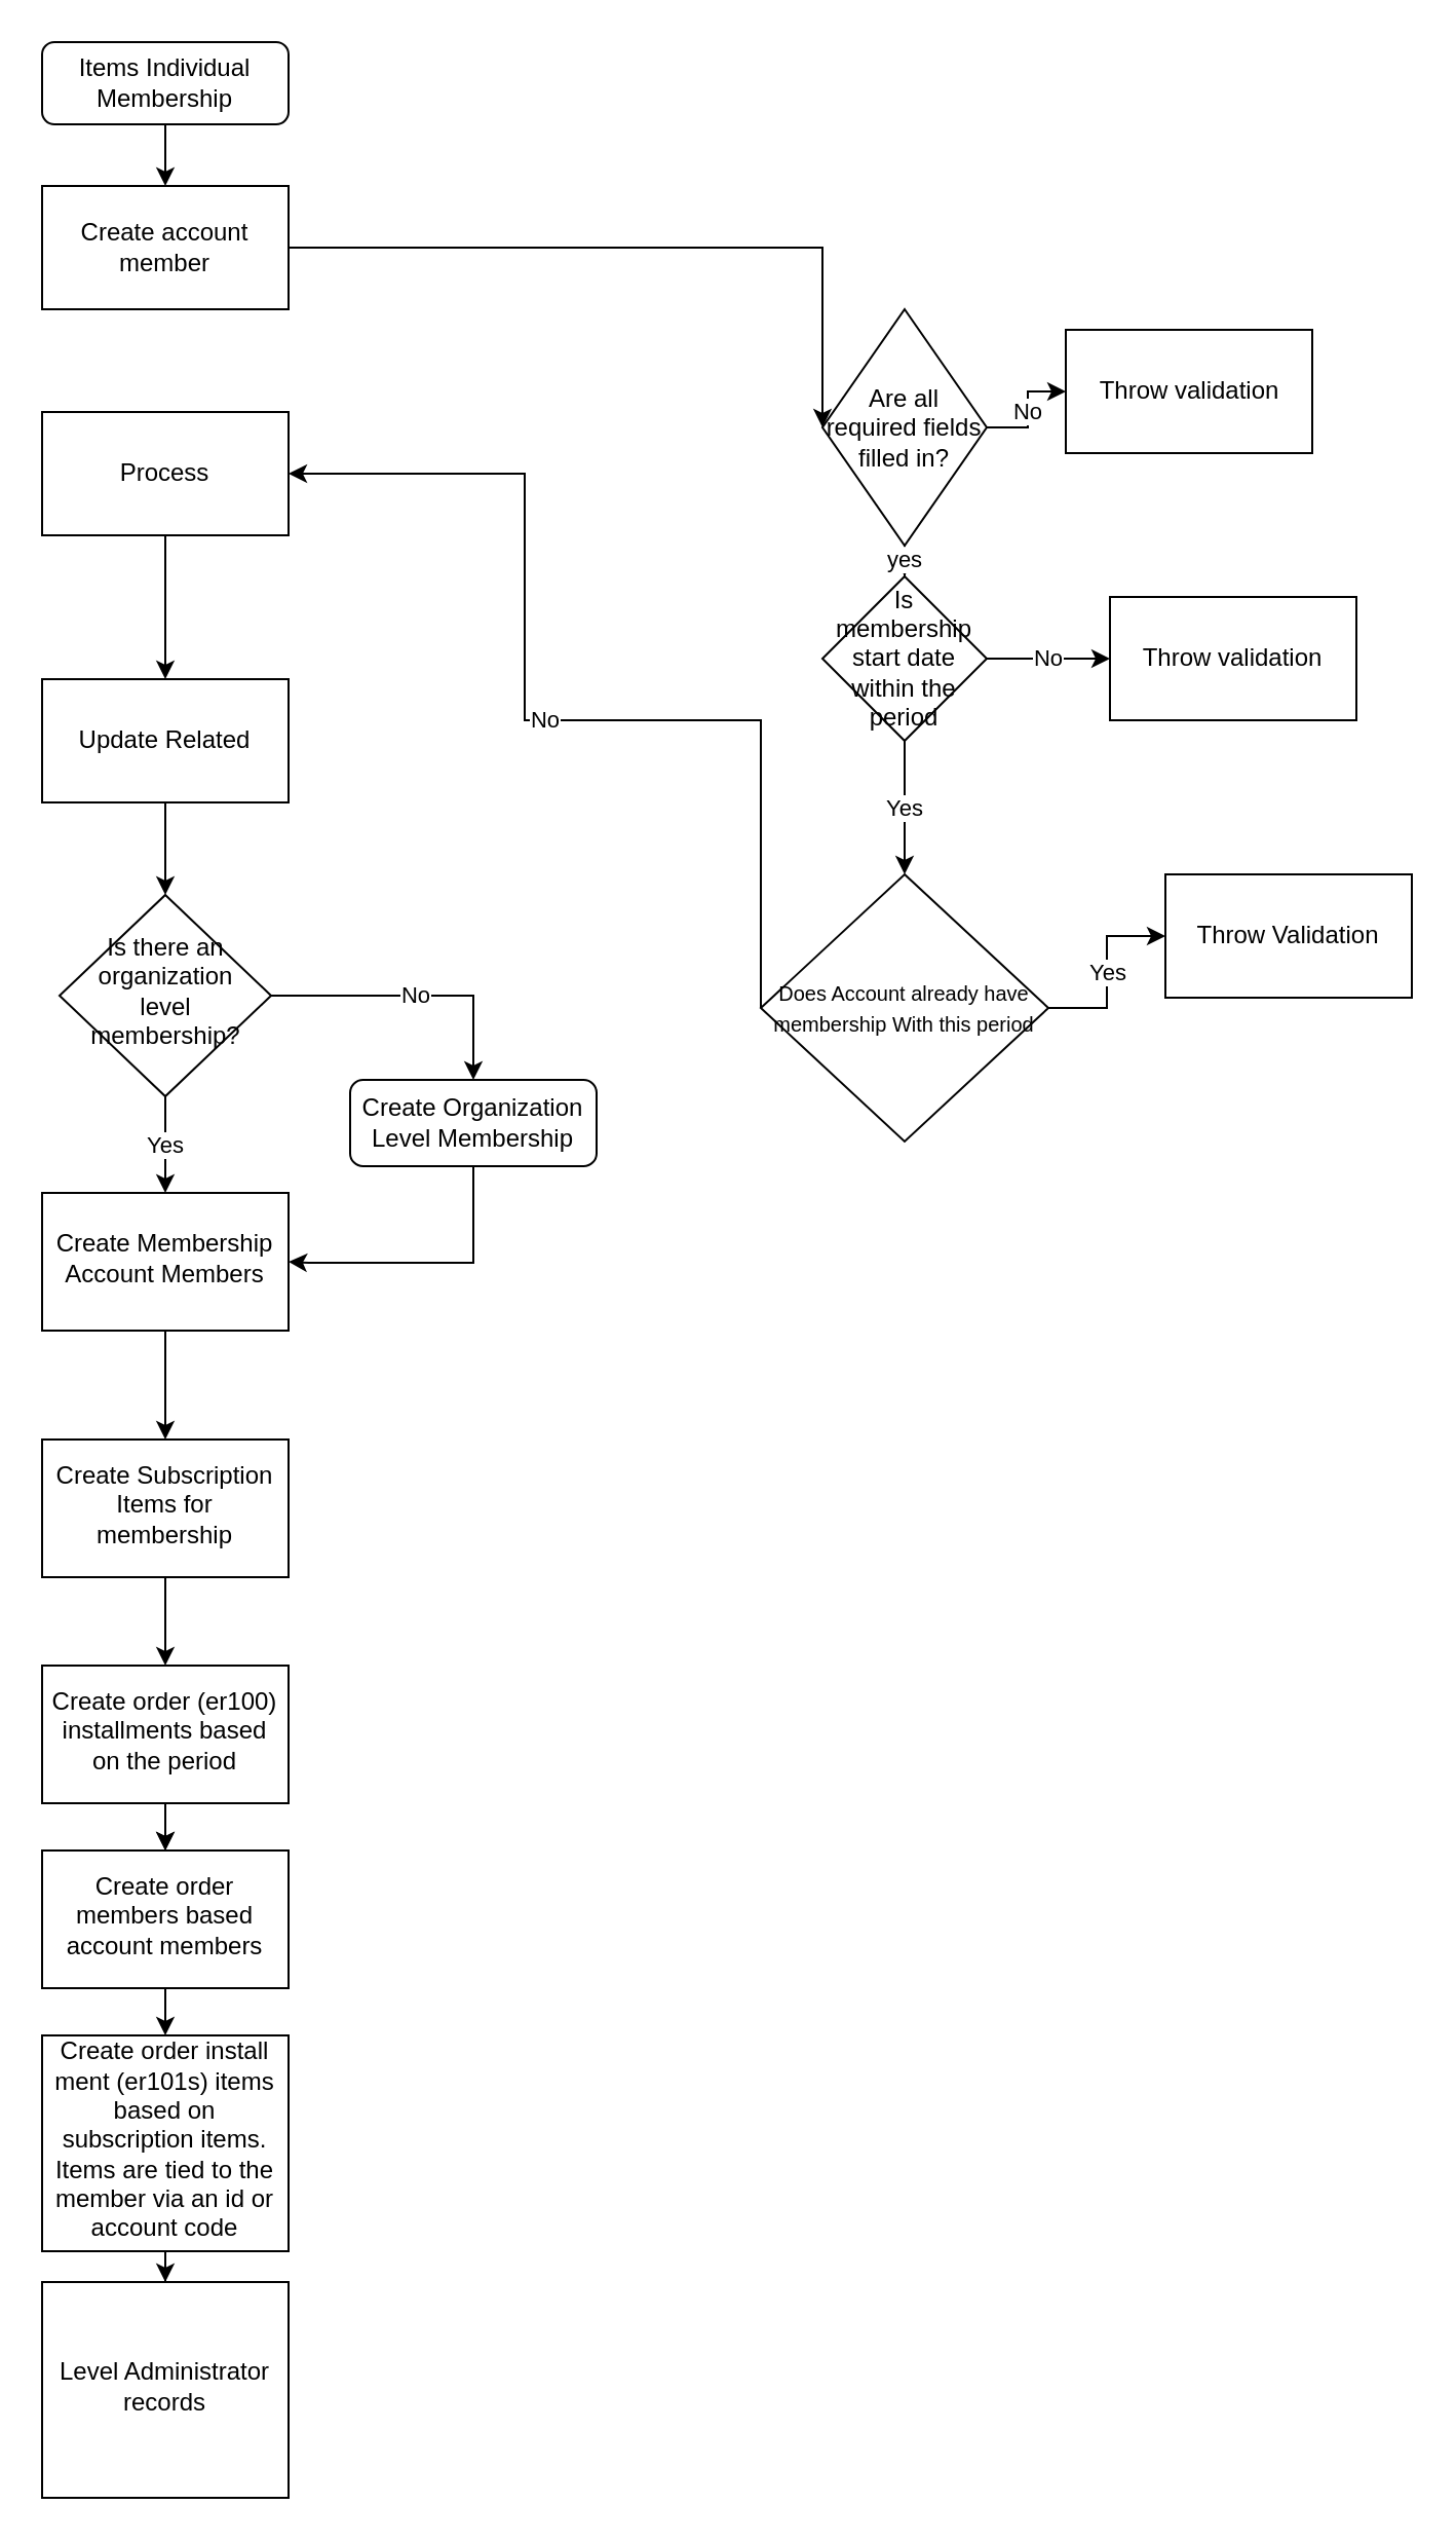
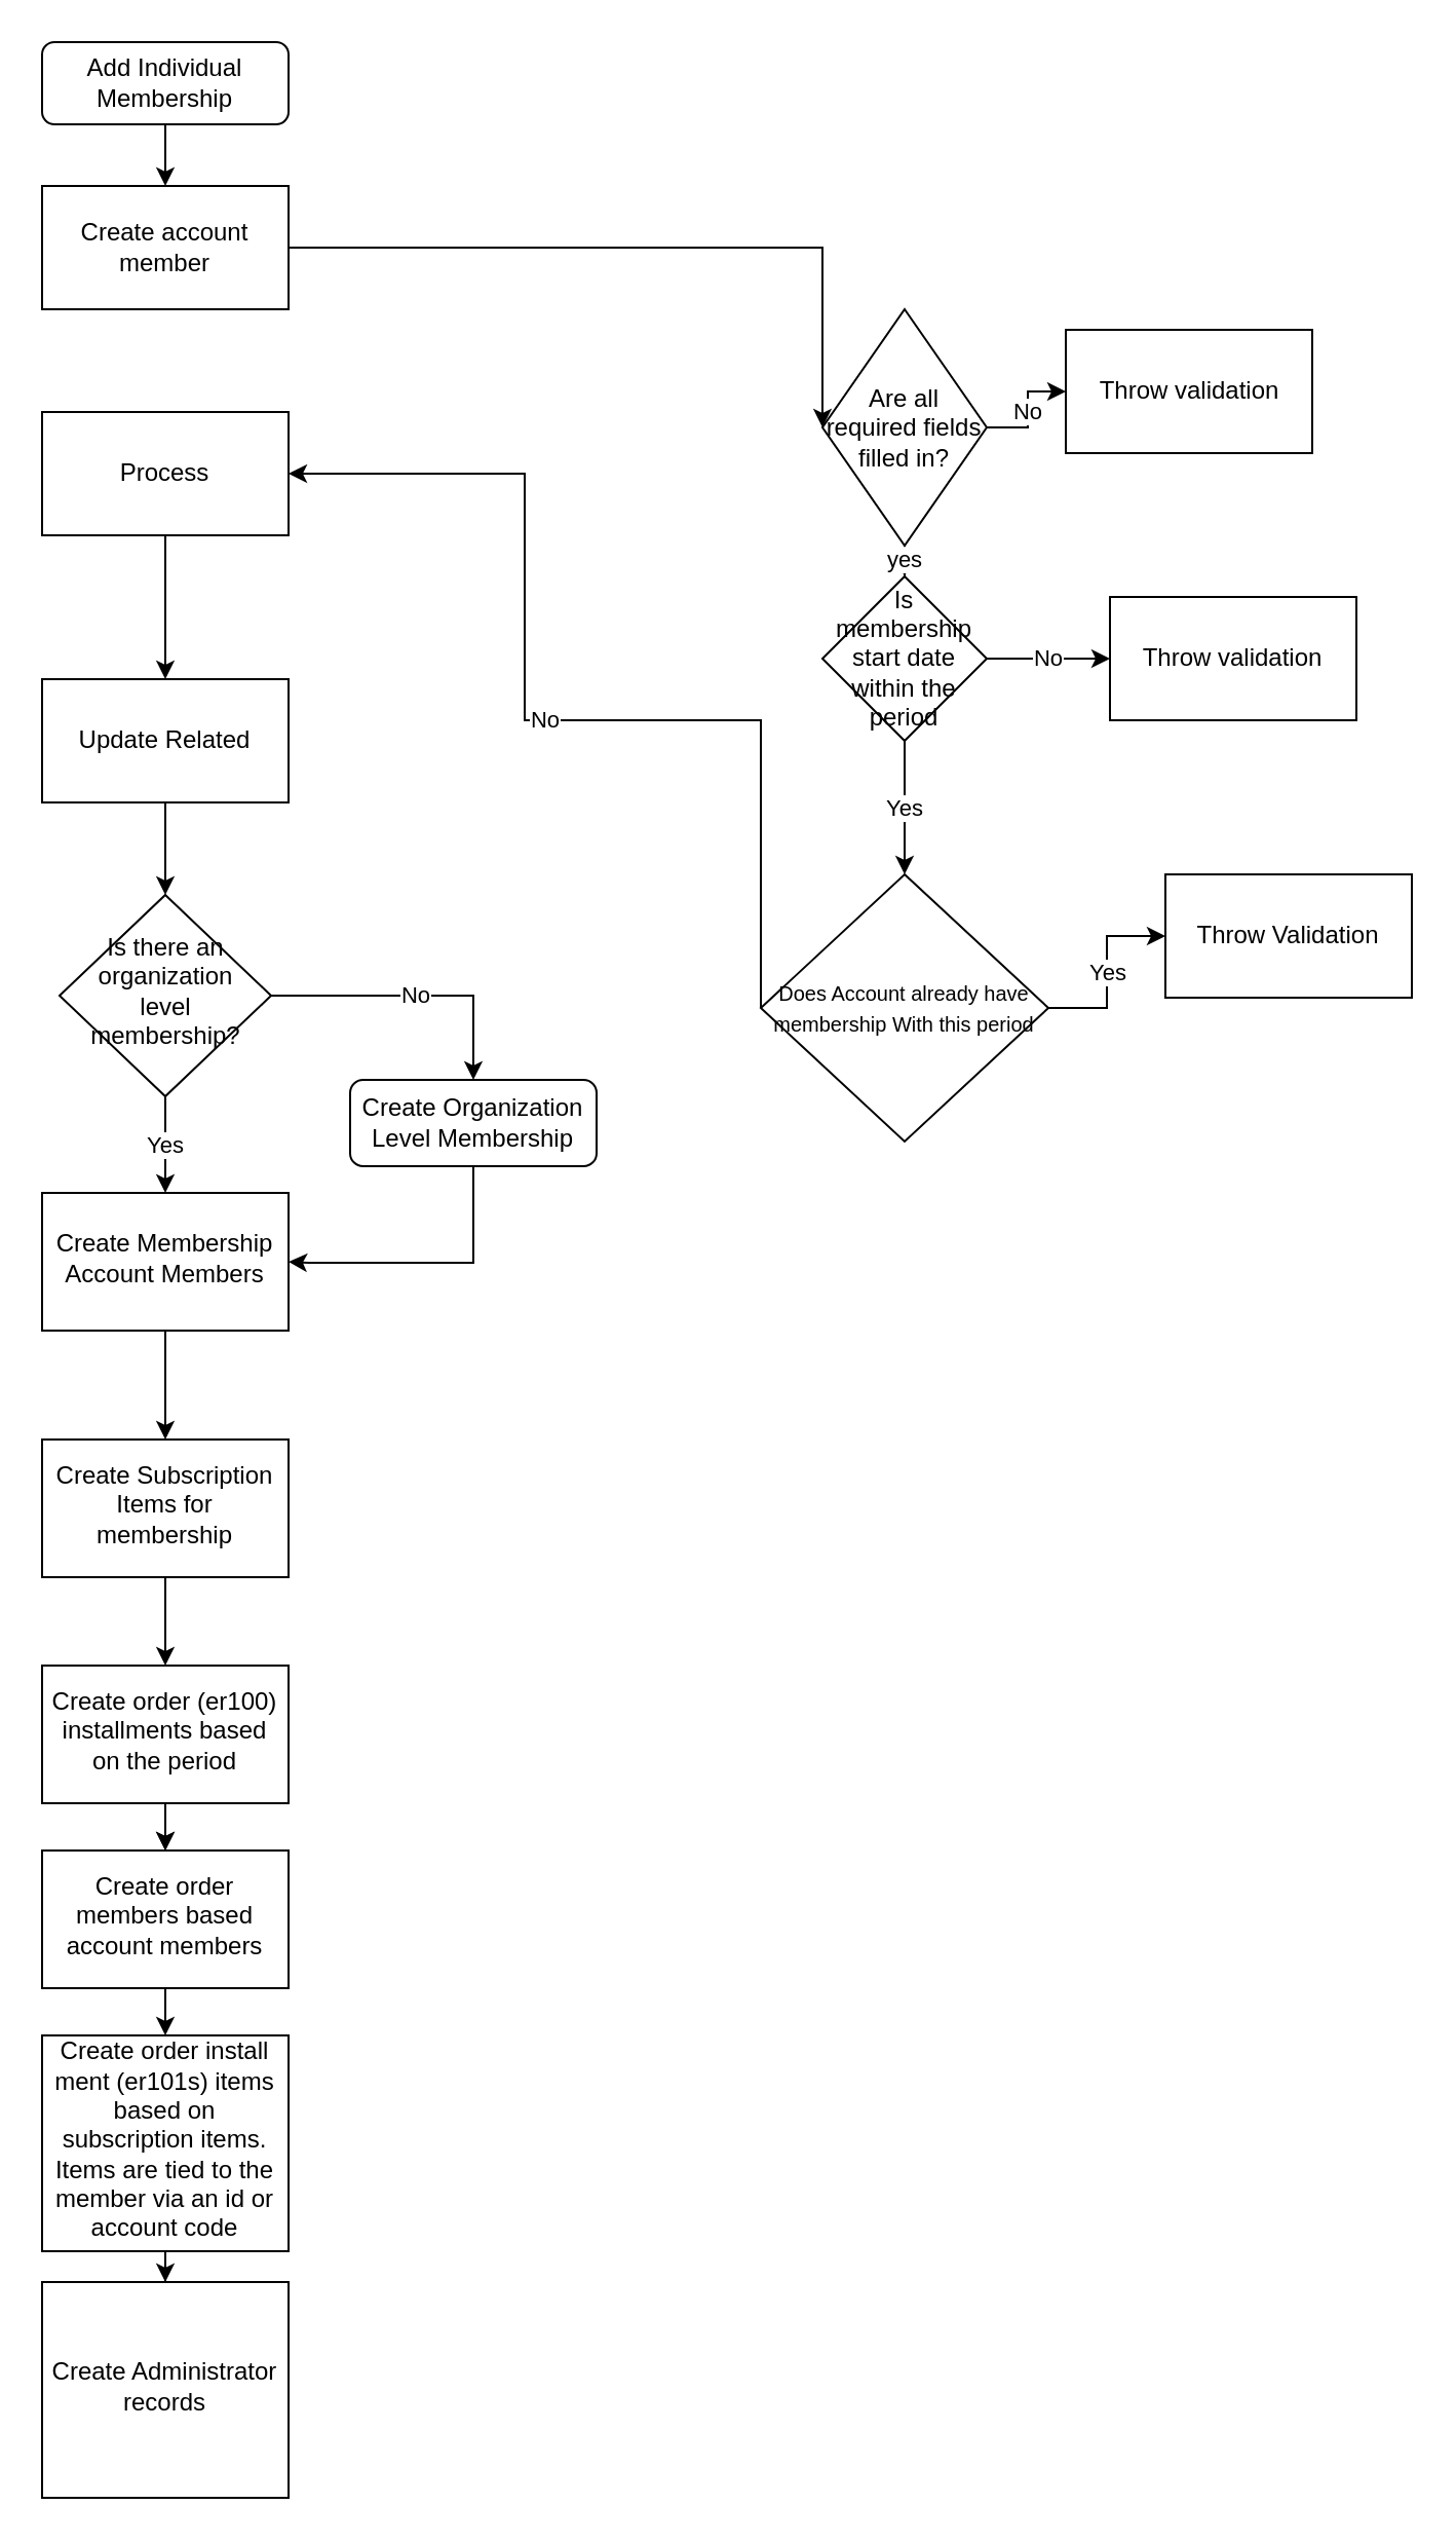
  <mxCell id="0" />
  <mxCell id="1" parent="0" />
- <mxCell id="2" value="Items Individual Membership" style="rounded=1;whiteSpace=wrap;html=1;fontSize=12;glass=0;strokeWidth=1;shadow=0;" parent="1" vertex="1"><mxGeometry x="20" y="20" width="120" height="40" as="geometry" /></mxCell>
+ <mxCell id="2" value="Add Individual Membership" style="rounded=1;whiteSpace=wrap;html=1;fontSize=12;glass=0;strokeWidth=1;shadow=0;" parent="1" vertex="1"><mxGeometry x="20" y="20" width="120" height="40" as="geometry" /></mxCell>
  <mxCell id="3" value="" style="edgeStyle=orthogonalEdgeStyle;rounded=0;orthogonalLoop=1;jettySize=auto;html=1;entryX=1;entryY=0.5;entryDx=0;entryDy=0;exitX=0.5;exitY=1;exitDx=0;exitDy=0;" parent="1" source="4" target="18" edge="1"><mxGeometry relative="1" as="geometry"><mxPoint x="230" y="645.5" as="targetPoint" /><Array as="points"><mxPoint x="230" y="614" /><mxPoint x="150" y="614" /></Array><mxPoint x="230" y="610" as="sourcePoint" /></mxGeometry></mxCell>
  <mxCell id="4" value="Create Organization Level Membership" style="rounded=1;whiteSpace=wrap;html=1;fontSize=12;glass=0;strokeWidth=1;shadow=0;" parent="1" vertex="1"><mxGeometry x="170" y="525" width="120" height="42" as="geometry" /></mxCell>
  <mxCell id="5" value="" style="edgeStyle=orthogonalEdgeStyle;rounded=0;orthogonalLoop=1;jettySize=auto;html=1;entryX=0;entryY=0.5;entryDx=0;entryDy=0;" parent="1" source="15" target="8" edge="1"><mxGeometry relative="1" as="geometry"><mxPoint x="290" y="130" as="targetPoint" /><Array as="points"><mxPoint x="400" y="120" /></Array></mxGeometry></mxCell>
  <mxCell id="6" value="No" style="edgeStyle=orthogonalEdgeStyle;rounded=0;orthogonalLoop=1;jettySize=auto;html=1;" parent="1" source="8" target="9" edge="1"><mxGeometry relative="1" as="geometry" /></mxCell>
  <mxCell id="7" value="yes" style="edgeStyle=orthogonalEdgeStyle;rounded=0;orthogonalLoop=1;jettySize=auto;html=1;" parent="1" source="8" target="31" edge="1"><mxGeometry relative="1" as="geometry" /></mxCell>
  <mxCell id="8" value="Are all required fields filled in?" style="rhombus;whiteSpace=wrap;html=1;rounded=0;" parent="1" vertex="1"><mxGeometry x="400" y="150" width="80" height="115" as="geometry" /></mxCell>
  <mxCell id="9" value="Throw validation" style="whiteSpace=wrap;html=1;rounded=0;" parent="1" vertex="1"><mxGeometry x="518.5" y="160" width="120" height="60" as="geometry" /></mxCell>
  <mxCell id="10" value="" style="edgeStyle=orthogonalEdgeStyle;rounded=0;orthogonalLoop=1;jettySize=auto;html=1;exitX=0.5;exitY=1;exitDx=0;exitDy=0;" parent="1" source="11" target="14" edge="1"><mxGeometry relative="1" as="geometry"><mxPoint x="80" y="480" as="sourcePoint" /></mxGeometry></mxCell>
  <mxCell id="11" value="Update Related" style="whiteSpace=wrap;html=1;rounded=0;" parent="1" vertex="1"><mxGeometry x="20" y="330" width="120" height="60" as="geometry" /></mxCell>
  <mxCell id="12" value="No" style="edgeStyle=orthogonalEdgeStyle;rounded=0;orthogonalLoop=1;jettySize=auto;html=1;entryX=0.5;entryY=0;entryDx=0;entryDy=0;" parent="1" source="14" target="4" edge="1"><mxGeometry relative="1" as="geometry"><mxPoint x="240" y="469" as="targetPoint" /></mxGeometry></mxCell>
  <mxCell id="13" value="Yes" style="edgeStyle=orthogonalEdgeStyle;rounded=0;orthogonalLoop=1;jettySize=auto;html=1;" parent="1" source="14" target="18" edge="1"><mxGeometry relative="1" as="geometry" /></mxCell>
  <mxCell id="14" value="Is there an organization level membership?" style="rhombus;whiteSpace=wrap;html=1;shadow=0;fontFamily=Helvetica;fontSize=12;align=center;strokeWidth=1;spacing=6;spacingTop=-4;" parent="1" vertex="1"><mxGeometry x="28.5" y="435" width="103" height="98" as="geometry" /></mxCell>
  <mxCell id="15" value="Create account member" style="rounded=0;whiteSpace=wrap;html=1;" parent="1" vertex="1"><mxGeometry x="20" y="90" width="120" height="60" as="geometry" /></mxCell>
  <mxCell id="16" value="" style="edgeStyle=orthogonalEdgeStyle;rounded=0;orthogonalLoop=1;jettySize=auto;html=1;" parent="1" source="2" target="15" edge="1"><mxGeometry relative="1" as="geometry"><mxPoint x="80" y="60" as="sourcePoint" /><mxPoint x="80" y="140" as="targetPoint" /></mxGeometry></mxCell>
  <mxCell id="17" value="" style="edgeStyle=orthogonalEdgeStyle;rounded=0;orthogonalLoop=1;jettySize=auto;html=1;" parent="1" source="18" target="20" edge="1"><mxGeometry relative="1" as="geometry" /></mxCell>
  <mxCell id="18" value="Create Membership Account Members" style="whiteSpace=wrap;html=1;shadow=0;strokeWidth=1;spacing=6;spacingTop=-4;" parent="1" vertex="1"><mxGeometry x="20" y="580" width="120" height="67" as="geometry" /></mxCell>
  <mxCell id="19" value="" style="edgeStyle=orthogonalEdgeStyle;rounded=0;orthogonalLoop=1;jettySize=auto;html=1;" parent="1" source="20" target="23" edge="1"><mxGeometry relative="1" as="geometry" /></mxCell>
  <mxCell id="20" value="Create Subscription Items for membership&lt;br&gt;" style="whiteSpace=wrap;html=1;shadow=0;strokeWidth=1;spacing=6;spacingTop=-4;" parent="1" vertex="1"><mxGeometry x="20" y="700" width="120" height="67" as="geometry" /></mxCell>
  <mxCell id="21" value="" style="edgeStyle=orthogonalEdgeStyle;rounded=0;orthogonalLoop=1;jettySize=auto;html=1;" parent="1" source="26" target="25" edge="1"><mxGeometry relative="1" as="geometry" /></mxCell>
  <mxCell id="22" value="" style="edgeStyle=orthogonalEdgeStyle;rounded=0;orthogonalLoop=1;jettySize=auto;html=1;" parent="1" source="23" target="26" edge="1"><mxGeometry relative="1" as="geometry" /></mxCell>
  <mxCell id="23" value="Create order (er100) installments based on the period" style="whiteSpace=wrap;html=1;shadow=0;strokeWidth=1;spacing=6;spacingTop=-4;" parent="1" vertex="1"><mxGeometry x="20" y="810" width="120" height="67" as="geometry" /></mxCell>
  <mxCell id="24" value="" style="edgeStyle=orthogonalEdgeStyle;rounded=0;orthogonalLoop=1;jettySize=auto;html=1;" parent="1" source="25" target="35" edge="1"><mxGeometry relative="1" as="geometry" /></mxCell>
  <mxCell id="25" value="Create order install ment (er101s) items based on subscription items. Items are tied to the member via an id or account code" style="whiteSpace=wrap;html=1;shadow=0;strokeWidth=1;spacing=6;spacingTop=-4;" parent="1" vertex="1"><mxGeometry x="20" y="990" width="120" height="105" as="geometry" /></mxCell>
  <mxCell id="26" value="Create order members based account members" style="whiteSpace=wrap;html=1;shadow=0;strokeWidth=1;spacing=6;spacingTop=-4;" parent="1" vertex="1"><mxGeometry x="20" y="900" width="120" height="67" as="geometry" /></mxCell>
  <mxCell id="27" value="" style="edgeStyle=orthogonalEdgeStyle;rounded=0;orthogonalLoop=1;jettySize=auto;html=1;" parent="1" source="23" target="26" edge="1"><mxGeometry relative="1" as="geometry"><mxPoint x="80" y="870" as="sourcePoint" /><mxPoint x="80" y="990" as="targetPoint" /></mxGeometry></mxCell>
  <mxCell id="28" value="No" style="edgeStyle=orthogonalEdgeStyle;rounded=0;orthogonalLoop=1;jettySize=auto;html=1;" parent="1" source="31" target="32" edge="1"><mxGeometry relative="1" as="geometry" /></mxCell>
  <mxCell id="29" value="No" style="edgeStyle=orthogonalEdgeStyle;rounded=0;orthogonalLoop=1;jettySize=auto;html=1;entryX=1;entryY=0.5;entryDx=0;entryDy=0;exitX=0;exitY=0.5;exitDx=0;exitDy=0;" parent="1" source="37" target="34" edge="1"><mxGeometry relative="1" as="geometry"><mxPoint x="330" y="450" as="targetPoint" /><mxPoint x="390" y="480" as="sourcePoint" /><Array as="points"><mxPoint x="370" y="350" /><mxPoint x="255" y="350" /><mxPoint x="255" y="230" /></Array></mxGeometry></mxCell>
  <mxCell id="30" value="Yes" style="edgeStyle=orthogonalEdgeStyle;rounded=0;orthogonalLoop=1;jettySize=auto;html=1;" parent="1" source="31" target="37" edge="1"><mxGeometry relative="1" as="geometry" /></mxCell>
  <mxCell id="31" value="Is membership start date within the period" style="rhombus;whiteSpace=wrap;html=1;rounded=0;" parent="1" vertex="1"><mxGeometry x="400" y="280" width="80" height="80" as="geometry" /></mxCell>
  <mxCell id="32" value="&lt;span&gt;Throw validation&lt;/span&gt;" style="whiteSpace=wrap;html=1;rounded=0;" parent="1" vertex="1"><mxGeometry x="540" y="290" width="120" height="60" as="geometry" /></mxCell>
  <mxCell id="33" value="" style="edgeStyle=orthogonalEdgeStyle;rounded=0;orthogonalLoop=1;jettySize=auto;html=1;entryX=0.5;entryY=0;entryDx=0;entryDy=0;" parent="1" source="34" target="11" edge="1"><mxGeometry relative="1" as="geometry"><mxPoint x="80" y="520" as="targetPoint" /></mxGeometry></mxCell>
  <mxCell id="34" value="Process" style="whiteSpace=wrap;html=1;rounded=0;" parent="1" vertex="1"><mxGeometry x="20" y="200" width="120" height="60" as="geometry" /></mxCell>
- <mxCell id="35" value="Level Administrator records&lt;br&gt;" style="whiteSpace=wrap;html=1;shadow=0;strokeWidth=1;spacing=6;spacingTop=-4;" parent="1" vertex="1"><mxGeometry x="20" y="1110" width="120" height="105" as="geometry" /></mxCell>
+ <mxCell id="35" value="Create Administrator records&lt;br&gt;" style="whiteSpace=wrap;html=1;shadow=0;strokeWidth=1;spacing=6;spacingTop=-4;" parent="1" vertex="1"><mxGeometry x="20" y="1110" width="120" height="105" as="geometry" /></mxCell>
  <mxCell id="36" value="Yes" style="edgeStyle=orthogonalEdgeStyle;rounded=0;orthogonalLoop=1;jettySize=auto;html=1;" parent="1" source="37" target="38" edge="1"><mxGeometry relative="1" as="geometry" /></mxCell>
  <mxCell id="37" value="&lt;font style=&quot;font-size: 10px&quot;&gt;Does Account already have membership With this period&lt;/font&gt;" style="rhombus;whiteSpace=wrap;html=1;rounded=0;" parent="1" vertex="1"><mxGeometry x="370" y="425" width="140" height="130" as="geometry" /></mxCell>
  <mxCell id="38" value="Throw Validation" style="whiteSpace=wrap;html=1;rounded=0;" parent="1" vertex="1"><mxGeometry x="567" y="425" width="120" height="60" as="geometry" /></mxCell>
